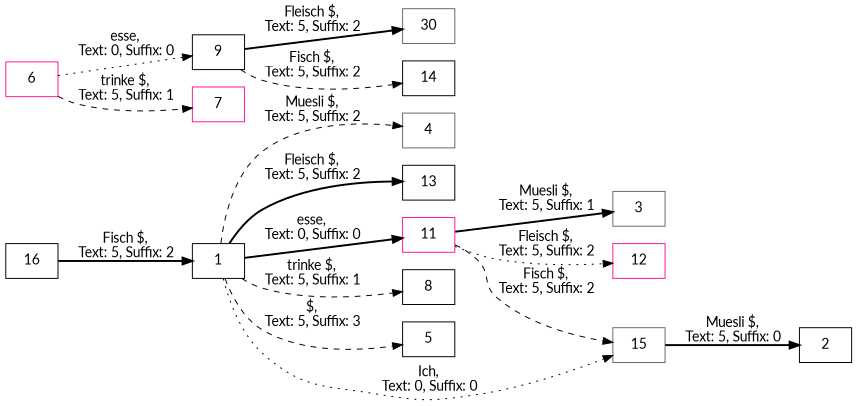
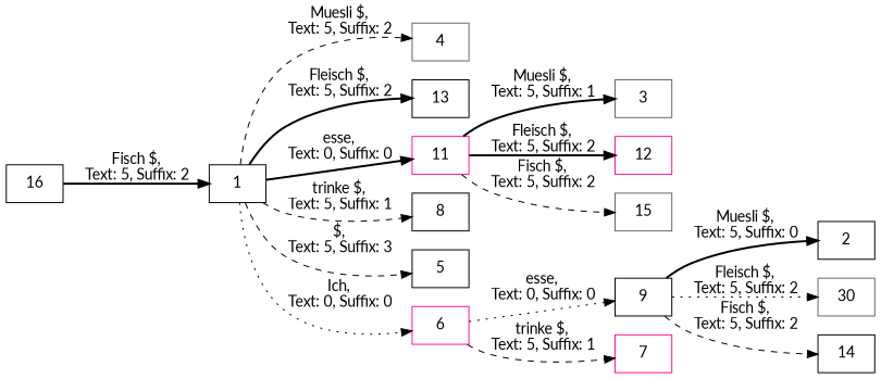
  digraph {
    fontname=Lato
    rankdir=LR
    node [color=black fontname=Lato shape=box]
    edge [fontname=Lato style=bold]
    4 [color=gray40]
    1
    13
    11 [color=deeppink]
    8
    5
    6 [color=deeppink]
    3 [color=gray40]
    12 [color=deeppink]
    15 [color=gray40]
    16
    9
    7 [color=deeppink]
    2
    n15 [color=gray40 label=30]
    14
    1 -> 4 [label="Muesli $,\n Text: 5, Suffix: 2" style=dashed]
    1 -> 13 [label="Fleisch $,\n Text: 5, Suffix: 2"]
    1 -> 11 [label="esse,\n Text: 0, Suffix: 0"]
    1 -> 8 [label="trinke $,\n Text: 5, Suffix: 1" style=dashed]
    1 -> 5 [label="$,\n Text: 5, Suffix: 3" style=dashed]
-   1 -> 15 [label="Ich,\n Text: 0, Suffix: 0" style=dotted]
+   1 -> 6 [label="Ich,\n Text: 0, Suffix: 0" style=dotted]
    11 -> 3 [label="Muesli $,\n Text: 5, Suffix: 1"]
-   11 -> 12 [label="Fleisch $,\n Text: 5, Suffix: 2" style=dotted]
+   11 -> 12 [label="Fleisch $,\n Text: 5, Suffix: 2"]
    11 -> 15 [label="Fisch $,\n Text: 5, Suffix: 2" style=dashed]
    6 -> 9 [label="esse,\n Text: 0, Suffix: 0" style=dotted]
    6 -> 7 [label="trinke $,\n Text: 5, Suffix: 1" style=dashed]
    16 -> 1 [label="Fisch $,\n Text: 5, Suffix: 2"]
-   15 -> 2 [label="Muesli $,\n Text: 5, Suffix: 0"]
-   9 -> n15 [label="Fleisch $,\n Text: 5, Suffix: 2"]
+   9 -> 2 [label="Muesli $,\n Text: 5, Suffix: 0"]
+   9 -> n15 [label="Fleisch $,\n Text: 5, Suffix: 2" style=dotted]
    9 -> 14 [label="Fisch $,\n Text: 5, Suffix: 2" style=dashed]
  }
